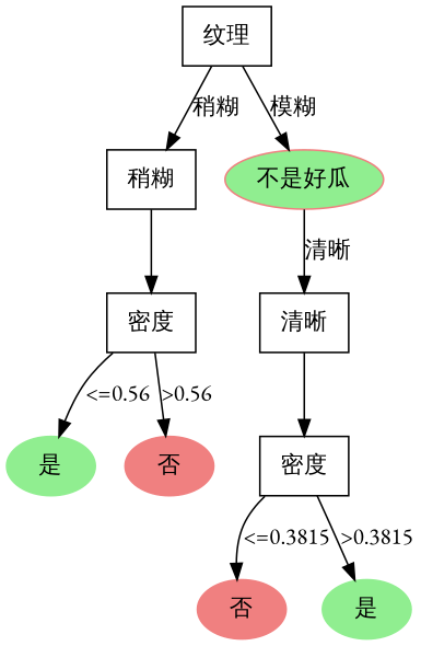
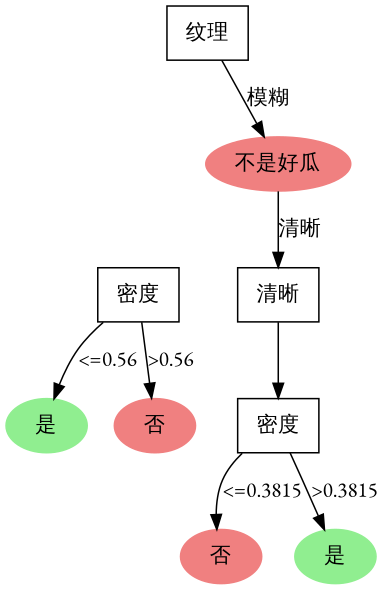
  digraph {
    fontname="EB Garamond"
    node [fontname="EB Garamond" shape=box]
    edge [fontname="EB Garamond"]
    n1 [label="纹理"]
-   n2 [label="稍糊"]
-   n3 [color=lightcoral label="不是好瓜" shape=ellipse style=filled fillcolor=lightgreen]
+   n3 [color=lightcoral label="不是好瓜" shape=ellipse style=filled]
    n4 [label="清晰"]
    n5 [label="密度"]
    n6 [label="密度"]
    n7 [color=lightcoral label="否" shape=ellipse style=filled]
    n8 [color=lightgreen label="是" shape=ellipse style=filled]
    n9 [color=lightgreen label="是" shape=ellipse style=filled]
    n10 [color=lightcoral label="否" shape=ellipse style=filled]
-   n1 -> n2 [label="稍糊"]
    n1 -> n3 [label="模糊"]
-   n2 -> n6
    n3 -> n4 [label="清晰"]
    n4 -> n5
    n5 -> n7 [label="<=0.3815"]
    n5 -> n8 [label=">0.3815"]
    n6 -> n9 [label="<=0.56"]
    n6 -> n10 [label=">0.56"]
  }
